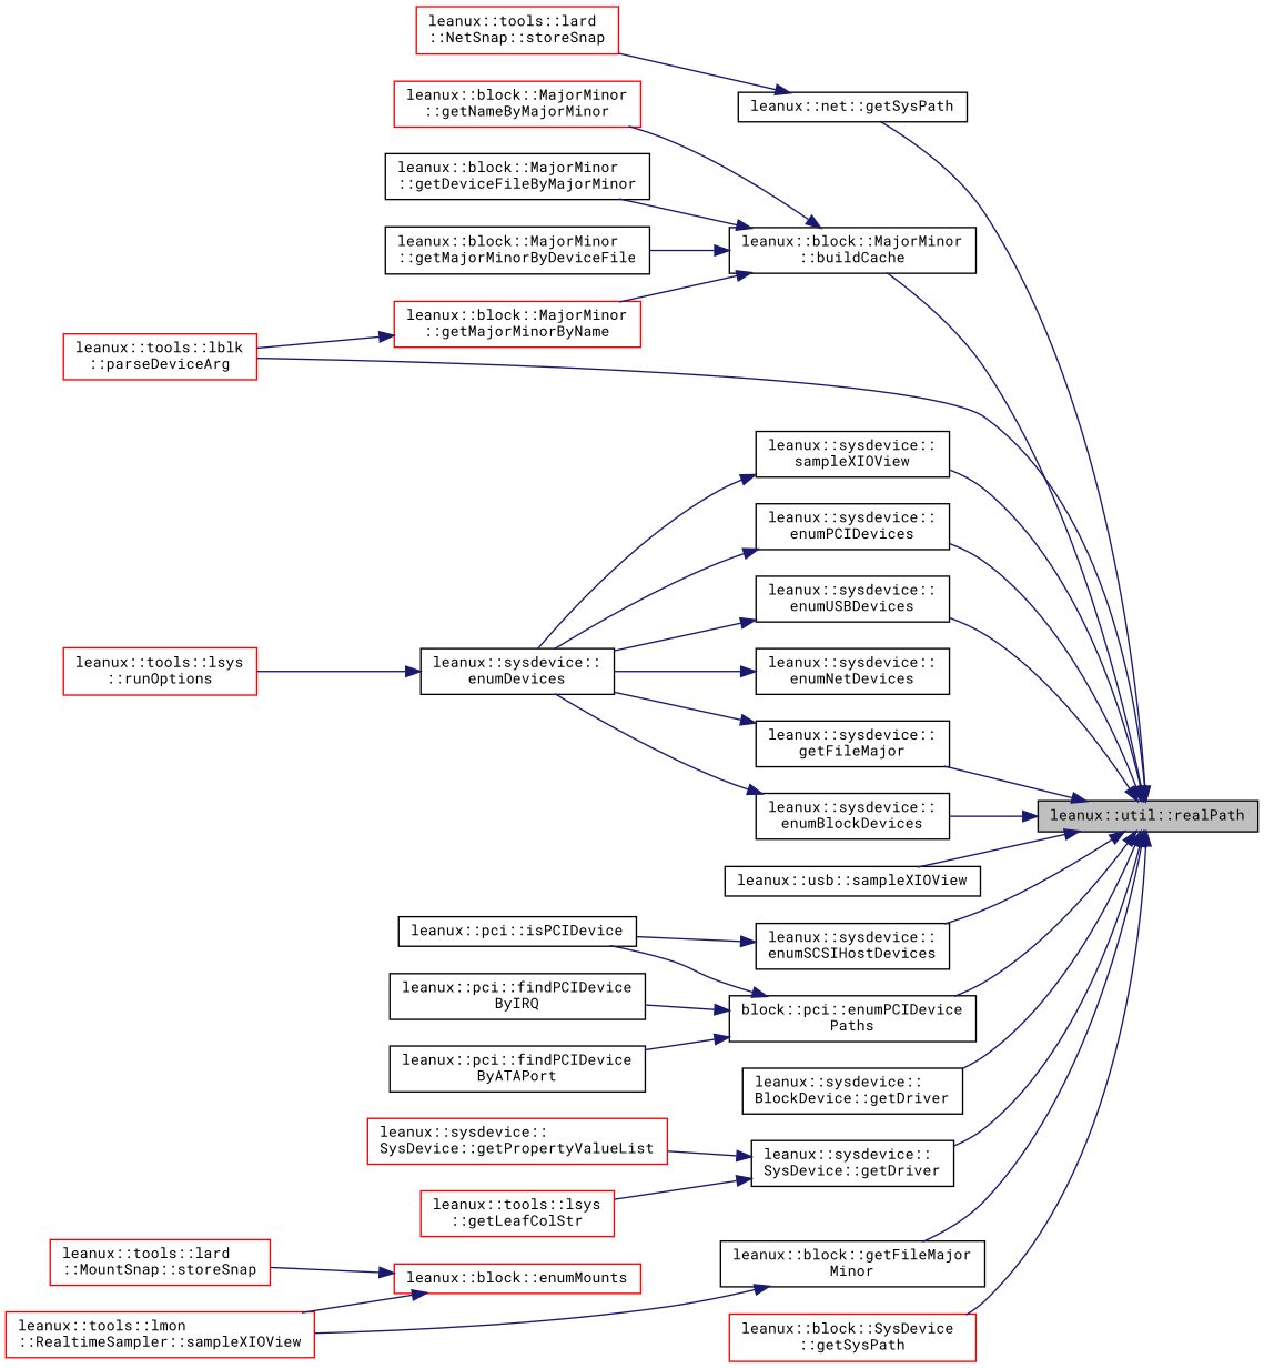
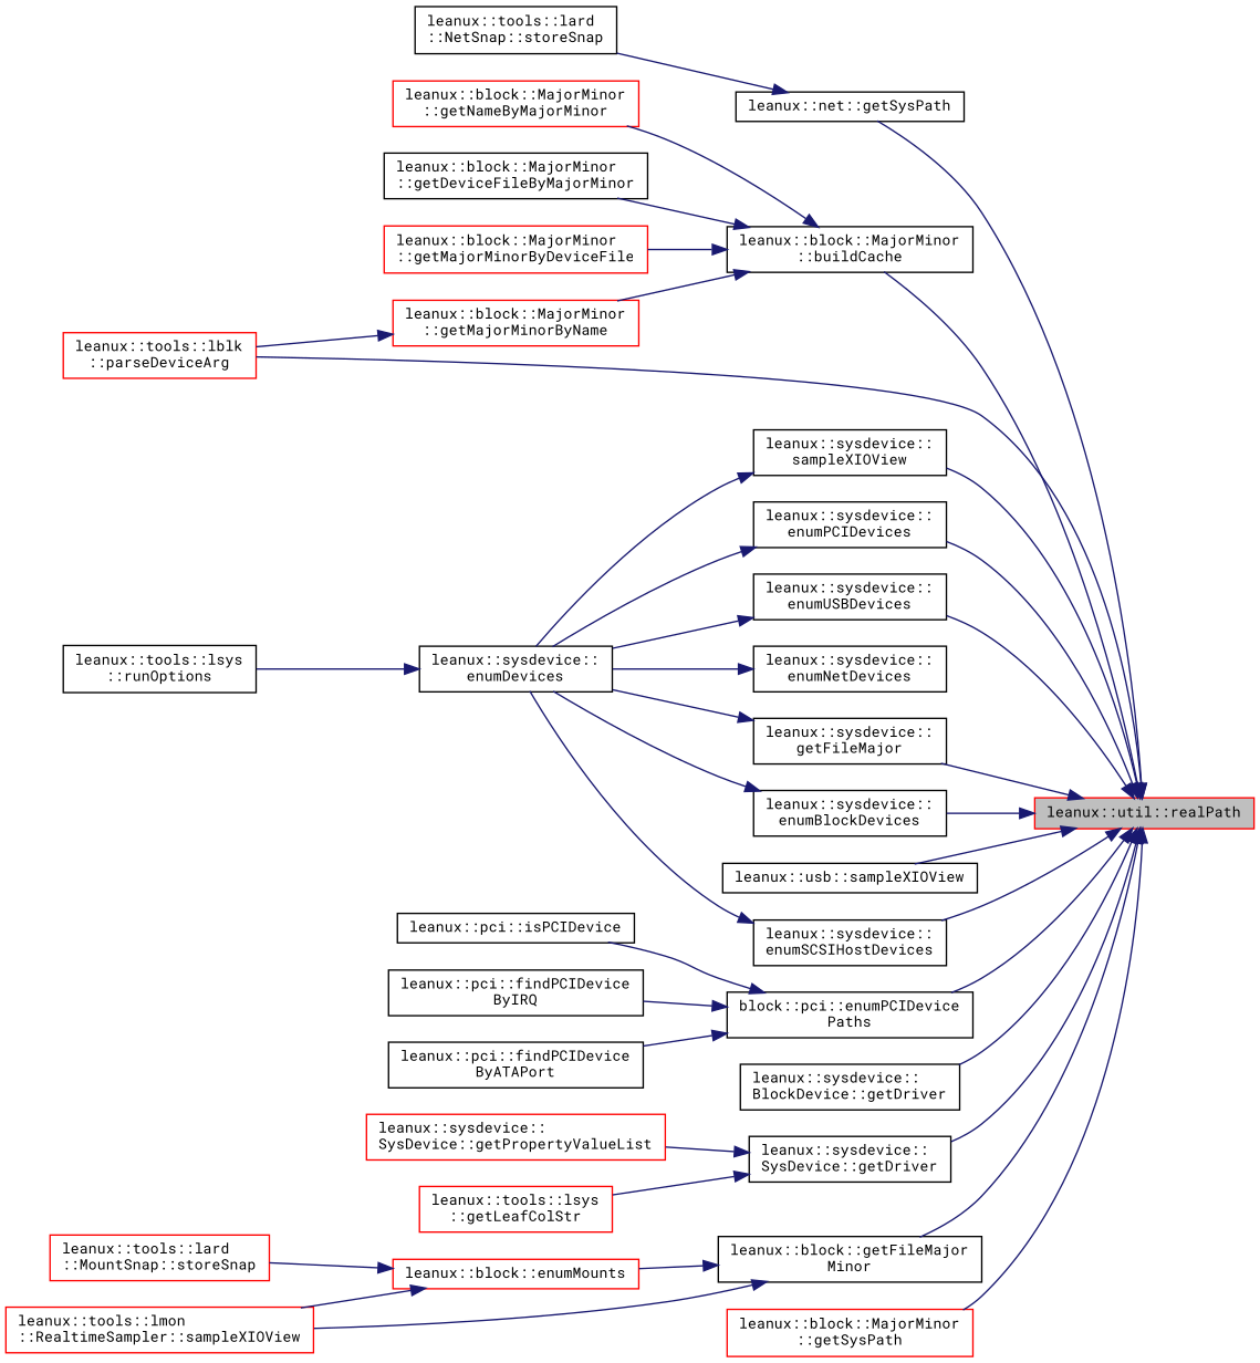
  digraph {
    fontname="Roboto Mono"
    rankdir=RL
    node [color=black fontname="Roboto Mono" fontsize=10 shape=record]
    edge [color=midnightblue dir=back fontname="Roboto Mono" fontsize=10 labelfontname=Helvetica labelfontsize=10 style=solid]
-   n1 [fillcolor=grey75 fontcolor=black height=0.2 label="leanux::util::realPath" style=filled width=0.4]
+   n1 [color=red fillcolor=grey75 fontcolor=black height=0.2 label="leanux::util::realPath" style=filled width=0.4]
    n2 [height=0.2 label="leanux::block::MajorMinor\l::buildCache" width=0.4]
    n3 [color=red height=0.2 label="leanux::tools::lblk\l::parseDeviceArg" width=0.4]
    n4 [height=0.2 label="leanux::sysdevice::\lgetFileMajor" width=0.4]
    n5 [height=0.2 label="leanux::sysdevice::\lenumBlockDevices" width=0.4]
    n6 [height=0.2 label="leanux::sysdevice::\lsampleXIOView" width=0.4]
    n7 [height=0.2 label="block::pci::enumPCIDevice\lPaths" width=0.4]
    n8 [height=0.2 label="leanux::sysdevice::\lenumPCIDevices" width=0.4]
    n9 [height=0.2 label="leanux::sysdevice::\lenumSCSIHostDevices" width=0.4]
    n10 [height=0.2 label="leanux::usb::sampleXIOView" width=0.4]
    n11 [height=0.2 label="leanux::sysdevice::\lenumUSBDevices" width=0.4]
    n12 [height=0.2 label="leanux::sysdevice::\lSysDevice::getDriver" width=0.4]
    n13 [height=0.2 label="leanux::sysdevice::\lBlockDevice::getDriver" width=0.4]
    n14 [height=0.2 label="leanux::block::getFileMajor\lMinor" width=0.4]
-   n15 [color=red height=0.2 label="leanux::block::SysDevice\l::getSysPath" width=0.4]
+   n15 [color=red height=0.2 label="leanux::block::MajorMinor\l::getSysPath" width=0.4]
    n16 [height=0.2 label="leanux::net::getSysPath" width=0.4]
    n17 [height=0.2 label="leanux::block::MajorMinor\l::getDeviceFileByMajorMinor" width=0.4]
-   n18 [height=0.2 label="leanux::block::MajorMinor\l::getMajorMinorByDeviceFile" width=0.4]
+   n18 [color=red height=0.2 label="leanux::block::MajorMinor\l::getMajorMinorByDeviceFile" width=0.4]
    n19 [color=red height=0.2 label="leanux::block::MajorMinor\l::getMajorMinorByName" width=0.4]
    n20 [color=red height=0.2 label="leanux::block::MajorMinor\l::getNameByMajorMinor" width=0.4]
    n21 [height=0.2 label="leanux::sysdevice::\lenumDevices" width=0.4]
    n22 [height=0.2 label="leanux::sysdevice::\lenumNetDevices" width=0.4]
    n23 [height=0.2 label="leanux::pci::findPCIDevice\lByATAPort" width=0.4]
    n24 [height=0.2 label="leanux::pci::findPCIDevice\lByIRQ" width=0.4]
    n25 [height=0.2 label="leanux::pci::isPCIDevice" width=0.4]
    n26 [color=red height=0.2 label="leanux::tools::lsys\l::getLeafColStr" width=0.4]
    n27 [color=red height=0.2 label="leanux::sysdevice::\lSysDevice::getPropertyValueList" width=0.4]
    n28 [color=red height=0.2 label="leanux::block::enumMounts" width=0.4]
    n29 [color=red height=0.2 label="leanux::tools::lmon\l::RealtimeSampler::sampleXIOView" width=0.4]
-   n30 [color=red height=0.2 label="leanux::tools::lard\l::NetSnap::storeSnap" width=0.4]
-   n31 [color=red height=0.2 label="leanux::tools::lsys\l::runOptions" width=0.4]
+   n30 [height=0.2 label="leanux::tools::lard\l::NetSnap::storeSnap" width=0.4]
+   n31 [height=0.2 label="leanux::tools::lsys\l::runOptions" width=0.4]
    n32 [color=red height=0.2 label="leanux::tools::lard\l::MountSnap::storeSnap" width=0.4]
    n1 -> n2
    n1 -> n3
    n1 -> n4
    n1 -> n5
    n1 -> n6
    n1 -> n7
    n1 -> n8
    n1 -> n9
    n1 -> n10
    n1 -> n11
    n1 -> n12
    n1 -> n13
    n1 -> n14
    n1 -> n15
    n1 -> n16
    n2 -> n17
    n2 -> n18
    n2 -> n19
    n2 -> n20
    n4 -> n21
    n5 -> n21
    n6 -> n21
    n7 -> n23
    n7 -> n24
    n7 -> n25
    n8 -> n21
-   n9 -> n25
+   n9 -> n21
    n11 -> n21
    n12 -> n26
    n12 -> n27
+   n14 -> n28
    n14 -> n29
    n16 -> n30
    n19 -> n3
    n21 -> n31
    n22 -> n21
    n28 -> n29
    n28 -> n32
  }
